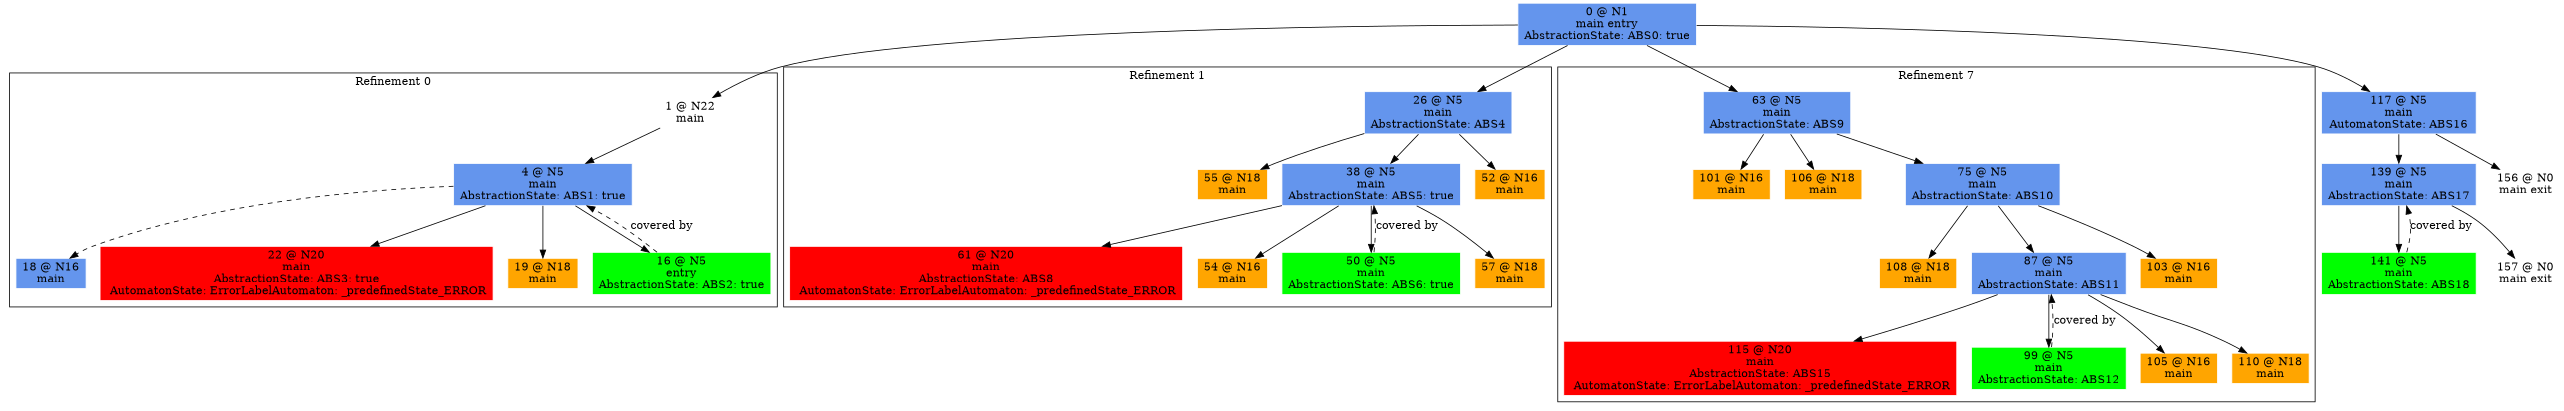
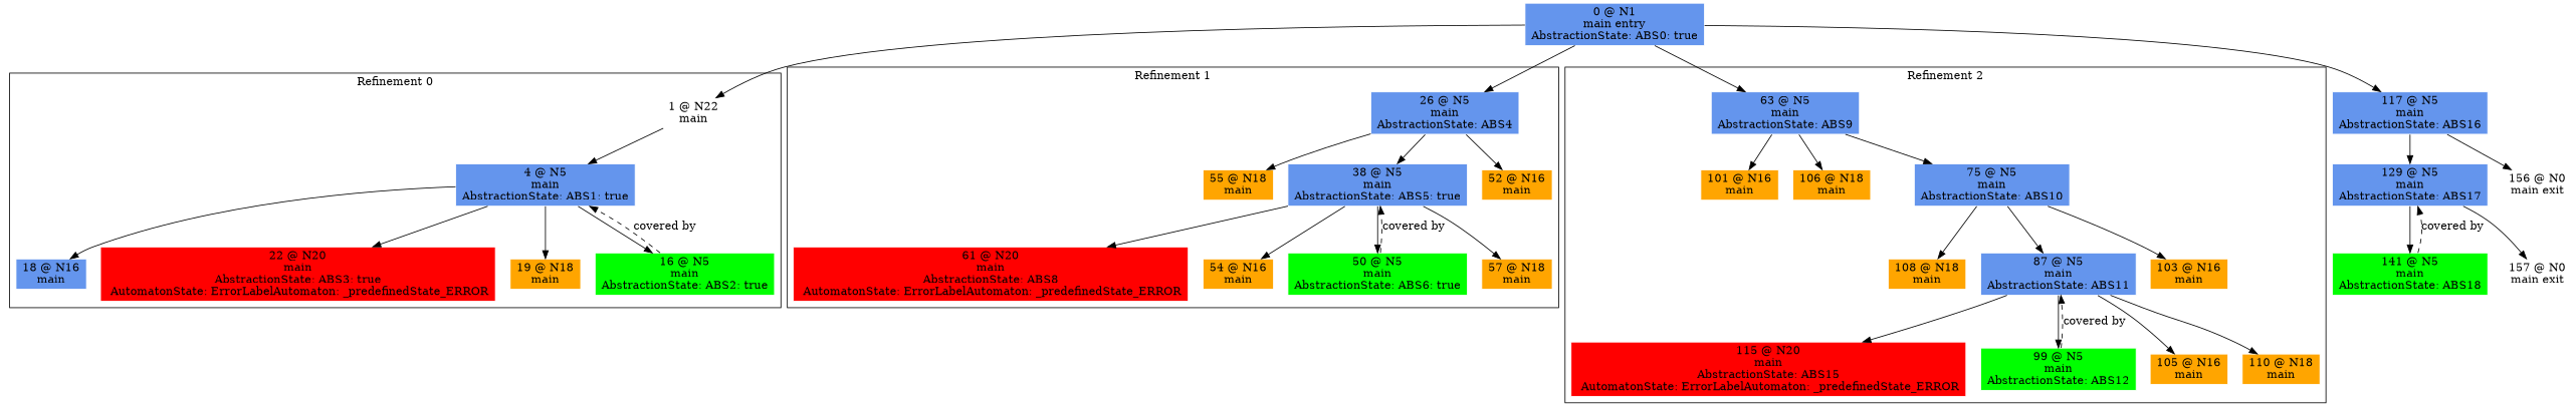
  digraph {
    node [color=white shape=box style=filled fillcolor=orange]
    n1 [label="1 @ N22\nmain\n" fillcolor=""]
    n2 [fillcolor=cornflowerblue label="4 @ N5\nmain\nAbstractionState: ABS1: true\n"]
    n3 [fillcolor=cornflowerblue label="18 @ N16\nmain\n"]
    n4 [fillcolor=red label="22 @ N20\nmain\nAbstractionState: ABS3: true\n AutomatonState: ErrorLabelAutomaton: _predefinedState_ERROR\n"]
    n5 [label="19 @ N18\nmain\n"]
-   n6 [fillcolor=green label="16 @ N5\nentry\nAbstractionState: ABS2: true\n"]
+   n6 [fillcolor=green label="16 @ N5\nmain\nAbstractionState: ABS2: true\n"]
    n7 [fillcolor=cornflowerblue label="26 @ N5\nmain\nAbstractionState: ABS4\n"]
    n8 [label="55 @ N18\nmain\n"]
    n9 [fillcolor=cornflowerblue label="38 @ N5\nmain\nAbstractionState: ABS5: true\n"]
    n10 [label="52 @ N16\nmain\n"]
    n11 [fillcolor=red label="61 @ N20\nmain\nAbstractionState: ABS8\n AutomatonState: ErrorLabelAutomaton: _predefinedState_ERROR\n"]
    n12 [fillcolor=green label="50 @ N5\nmain\nAbstractionState: ABS6: true\n"]
    n13 [label="54 @ N16\nmain\n"]
    n14 [label="57 @ N18\nmain\n"]
    n15 [fillcolor=cornflowerblue label="63 @ N5\nmain\nAbstractionState: ABS9\n"]
    n16 [label="101 @ N16\nmain\n"]
    n17 [label="106 @ N18\nmain\n"]
    n18 [fillcolor=cornflowerblue label="75 @ N5\nmain\nAbstractionState: ABS10\n"]
    n19 [label="108 @ N18\nmain\n"]
    n20 [fillcolor=cornflowerblue label="87 @ N5\nmain\nAbstractionState: ABS11\n"]
    n21 [label="103 @ N16\nmain\n"]
    n22 [fillcolor=green label="99 @ N5\nmain\nAbstractionState: ABS12\n"]
    n23 [fillcolor=red label="115 @ N20\nmain\nAbstractionState: ABS15\n AutomatonState: ErrorLabelAutomaton: _predefinedState_ERROR\n"]
    n24 [label="105 @ N16\nmain\n"]
    n25 [label="110 @ N18\nmain\n"]
    n26 [fillcolor=cornflowerblue label="0 @ N1\nmain entry\nAbstractionState: ABS0: true\n"]
-   n27 [fillcolor=cornflowerblue label="117 @ N5\nmain\nAutomatonState: ABS16\n"]
-   n28 [fillcolor=cornflowerblue label="139 @ N5\nmain\nAbstractionState: ABS17\n"]
+   n27 [fillcolor=cornflowerblue label="117 @ N5\nmain\nAbstractionState: ABS16\n"]
+   n28 [fillcolor=cornflowerblue label="129 @ N5\nmain\nAbstractionState: ABS17\n"]
    n29 [label="156 @ N0\nmain exit\n" fillcolor=""]
    n30 [fillcolor=green label="141 @ N5\nmain\nAbstractionState: ABS18\n"]
    n31 [label="157 @ N0\nmain exit\n" fillcolor=""]
    subgraph cluster_1 {
      label="Refinement 0"
      n1
      n2
      n3
      n4
      n5
      n6
    }
    subgraph cluster_2 {
      label="Refinement 1"
      n7
      n8
      n9
      n10
      n11
      n12
      n13
      n14
    }
    subgraph cluster_3 {
-     label="Refinement 7"
+     label="Refinement 2"
      n15
      n16
      n17
      n18
      n19
      n20
      n21
      n22
      n23
      n24
      n25
    }
    n1 -> n2
-   n2 -> n3 [style=dashed]
+   n2 -> n3
    n2 -> n4
    n2 -> n5
    n2 -> n6
    n6 -> n2 [label="covered by" style=dashed weight=0]
    n7 -> n8
    n7 -> n9
    n7 -> n10
    n9 -> n11
    n9 -> n12
    n9 -> n13
    n9 -> n14
    n12 -> n9 [label="covered by" style=dashed weight=0]
    n15 -> n16
    n15 -> n17
    n15 -> n18
    n18 -> n19
    n18 -> n20
    n18 -> n21
    n20 -> n22
    n20 -> n23
    n20 -> n24
    n20 -> n25
    n22 -> n20 [label="covered by" style=dashed weight=0]
    n26 -> n1
    n26 -> n7
    n26 -> n15
    n26 -> n27
    n27 -> n28
    n27 -> n29
    n28 -> n30
    n28 -> n31
    n30 -> n28 [label="covered by" style=dashed weight=0]
  }
